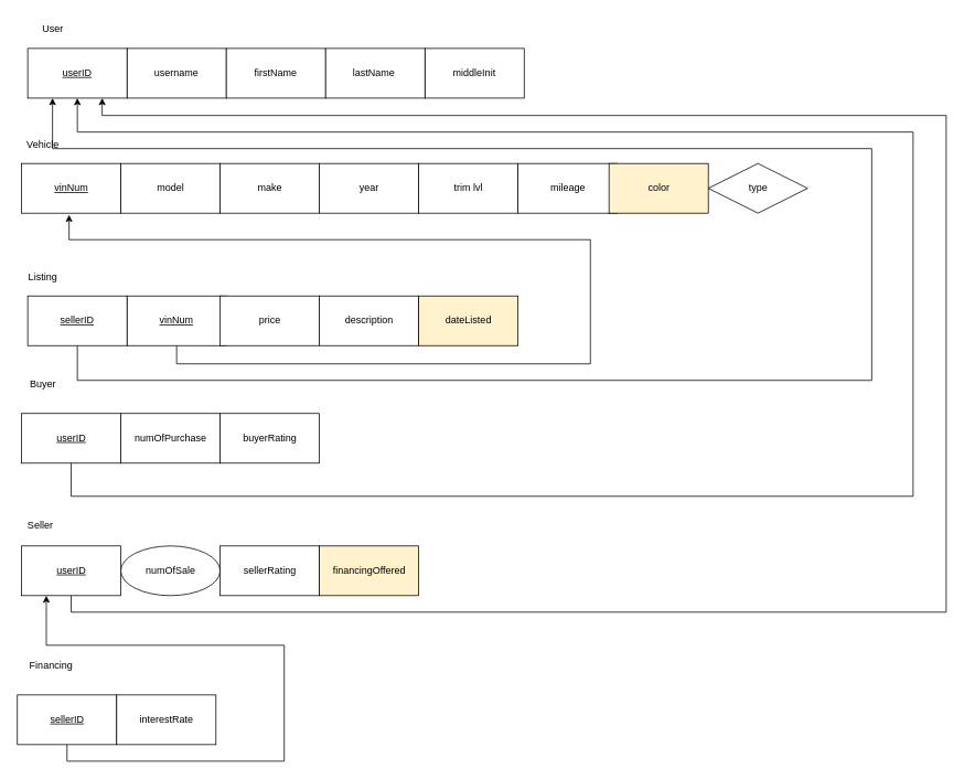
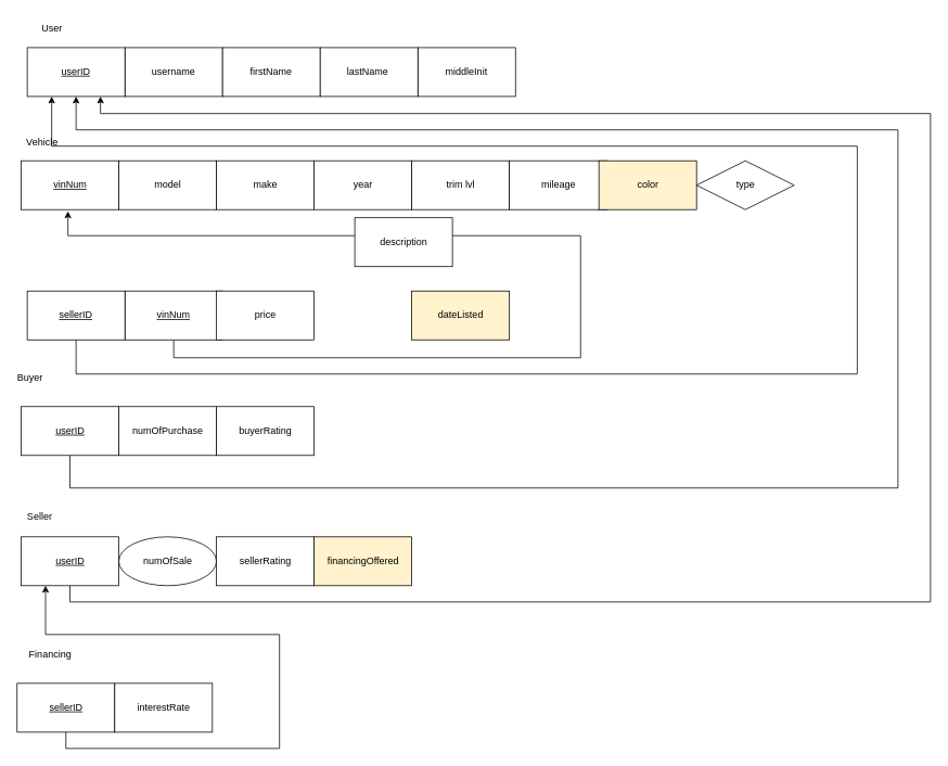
  <mxCell id="0" />
  <mxCell id="1" parent="0" />
  <mxCell id="2" value="username" style="rounded=0;whiteSpace=wrap;html=1;" parent="1" vertex="1"><mxGeometry x="153" y="58" width="120" height="60" as="geometry" /></mxCell>
  <mxCell id="3" value="firstName" style="rounded=0;whiteSpace=wrap;html=1;" parent="1" vertex="1"><mxGeometry x="273" y="58" width="120" height="60" as="geometry" /></mxCell>
  <mxCell id="4" value="User" style="text;html=1;align=center;verticalAlign=middle;resizable=0;points=[];autosize=1;strokeColor=none;fillColor=none;" parent="1" vertex="1"><mxGeometry x="38" y="20" width="50" height="30" as="geometry" /></mxCell>
  <mxCell id="5" value="middleInit" style="rounded=0;whiteSpace=wrap;html=1;" parent="1" vertex="1"><mxGeometry x="513" y="58" width="120" height="60" as="geometry" /></mxCell>
  <mxCell id="6" value="lastName&lt;span style=&quot;white-space: pre;&quot;&gt;&#09;&lt;/span&gt;" style="rounded=0;whiteSpace=wrap;html=1;" parent="1" vertex="1"><mxGeometry x="393" y="58" width="120" height="60" as="geometry" /></mxCell>
  <mxCell id="7" value="&lt;u&gt;userID&lt;/u&gt;" style="rounded=0;whiteSpace=wrap;html=1;" parent="1" vertex="1"><mxGeometry x="33" y="58" width="120" height="60" as="geometry" /></mxCell>
  <mxCell id="8" style="edgeStyle=orthogonalEdgeStyle;rounded=0;orthogonalLoop=1;jettySize=auto;html=1;exitX=0.5;exitY=1;exitDx=0;exitDy=0;" parent="1" source="9" edge="1"><mxGeometry relative="1" as="geometry"><mxPoint x="83" y="259" as="targetPoint" /><Array as="points"><mxPoint x="213" y="439" /><mxPoint x="713" y="439" /><mxPoint x="713" y="289" /><mxPoint x="83" y="289" /></Array></mxGeometry></mxCell>
  <mxCell id="9" value="&lt;u&gt;vinNum&lt;/u&gt;" style="rounded=0;whiteSpace=wrap;html=1;" parent="1" vertex="1"><mxGeometry x="153" y="357" width="120" height="60" as="geometry" /></mxCell>
  <mxCell id="10" style="edgeStyle=orthogonalEdgeStyle;rounded=0;orthogonalLoop=1;jettySize=auto;html=1;exitX=0.5;exitY=1;exitDx=0;exitDy=0;entryX=0.25;entryY=1;entryDx=0;entryDy=0;" parent="1" source="11" target="7" edge="1"><mxGeometry relative="1" as="geometry"><Array as="points"><mxPoint x="93" y="459" /><mxPoint x="1053" y="459" /><mxPoint x="1053" y="179" /><mxPoint x="63" y="179" /></Array></mxGeometry></mxCell>
  <mxCell id="11" value="&lt;u&gt;sellerID&lt;/u&gt;" style="rounded=0;whiteSpace=wrap;html=1;" parent="1" vertex="1"><mxGeometry x="33" y="357" width="120" height="60" as="geometry" /></mxCell>
- <mxCell id="12" value="Listing" style="text;html=1;align=center;verticalAlign=middle;resizable=0;points=[];autosize=1;strokeColor=none;fillColor=none;" parent="1" vertex="1"><mxGeometry x="20.5" y="319" width="60" height="30" as="geometry" /></mxCell>
- <mxCell id="13" value="description" style="rounded=0;whiteSpace=wrap;html=1;" parent="1" vertex="1"><mxGeometry x="385.5" y="357" width="120" height="60" as="geometry" /></mxCell>
+ <mxCell id="13" value="description" style="rounded=0;whiteSpace=wrap;html=1;" parent="1" vertex="1"><mxGeometry x="435.5" y="267" width="120" height="60" as="geometry" /></mxCell>
  <mxCell id="14" value="price" style="rounded=0;whiteSpace=wrap;html=1;" parent="1" vertex="1"><mxGeometry x="265.5" y="357" width="120" height="60" as="geometry" /></mxCell>
  <mxCell id="15" value="dateListed" style="rounded=0;whiteSpace=wrap;html=1;fillColor=#fff2cc;" parent="1" vertex="1"><mxGeometry x="505.5" y="357" width="120" height="60" as="geometry" /></mxCell>
  <mxCell id="16" value="&lt;u&gt;vinNum&lt;/u&gt;" style="rounded=0;whiteSpace=wrap;html=1;" parent="1" vertex="1"><mxGeometry x="25.5" y="197" width="120" height="60" as="geometry" /></mxCell>
  <mxCell id="17" value="model" style="rounded=0;whiteSpace=wrap;html=1;" parent="1" vertex="1"><mxGeometry x="145.5" y="197" width="120" height="60" as="geometry" /></mxCell>
  <mxCell id="18" value="Vehicle" style="text;html=1;align=center;verticalAlign=middle;resizable=0;points=[];autosize=1;strokeColor=none;fillColor=none;" parent="1" vertex="1"><mxGeometry x="20.5" y="159" width="60" height="30" as="geometry" /></mxCell>
  <mxCell id="19" value="year" style="rounded=0;whiteSpace=wrap;html=1;" parent="1" vertex="1"><mxGeometry x="385.5" y="197" width="120" height="60" as="geometry" /></mxCell>
  <mxCell id="20" value="make" style="rounded=0;whiteSpace=wrap;html=1;" parent="1" vertex="1"><mxGeometry x="265.5" y="197" width="120" height="60" as="geometry" /></mxCell>
  <mxCell id="21" value="trim lvl" style="rounded=0;whiteSpace=wrap;html=1;" parent="1" vertex="1"><mxGeometry x="505.5" y="197" width="120" height="60" as="geometry" /></mxCell>
  <mxCell id="22" value="mileage" style="rounded=0;whiteSpace=wrap;html=1;" parent="1" vertex="1"><mxGeometry x="625.5" y="197" width="120" height="60" as="geometry" /></mxCell>
  <mxCell id="23" value="color" style="rounded=0;whiteSpace=wrap;html=1;fillColor=#fff2cc;" parent="1" vertex="1"><mxGeometry x="735.5" y="197" width="120" height="60" as="geometry" /></mxCell>
  <mxCell id="24" value="type" style="rhombus;whiteSpace=wrap;html=1;" parent="1" vertex="1"><mxGeometry x="855.5" y="197" width="120" height="60" as="geometry" /></mxCell>
  <mxCell id="25" value="numOfPurchase" style="rounded=0;whiteSpace=wrap;html=1;" parent="1" vertex="1"><mxGeometry x="145.5" y="499" width="120" height="60" as="geometry" /></mxCell>
  <mxCell id="26" value="buyerRating" style="rounded=0;whiteSpace=wrap;html=1;" parent="1" vertex="1"><mxGeometry x="265.5" y="499" width="120" height="60" as="geometry" /></mxCell>
- <mxCell id="27" value="Buyer" style="text;html=1;align=center;verticalAlign=middle;resizable=0;points=[];autosize=1;strokeColor=none;fillColor=none;" parent="1" vertex="1"><mxGeometry x="25.5" y="449" width="50" height="30" as="geometry" /></mxCell>
+ <mxCell id="27" value="Buyer" style="text;html=1;align=center;verticalAlign=middle;resizable=0;points=[];autosize=1;strokeColor=none;fillColor=none;" parent="1" vertex="1"><mxGeometry x="10.5" y="449" width="50" height="30" as="geometry" /></mxCell>
  <mxCell id="28" value="numOfSale" style="ellipse;whiteSpace=wrap;html=1;" parent="1" vertex="1"><mxGeometry x="145.5" y="659" width="120" height="60" as="geometry" /></mxCell>
  <mxCell id="29" value="sellerRating" style="rounded=0;whiteSpace=wrap;html=1;" parent="1" vertex="1"><mxGeometry x="265.5" y="659" width="120" height="60" as="geometry" /></mxCell>
  <mxCell id="30" value="Seller" style="text;html=1;align=center;verticalAlign=middle;resizable=0;points=[];autosize=1;strokeColor=none;fillColor=none;" parent="1" vertex="1"><mxGeometry x="23" y="619" width="50" height="30" as="geometry" /></mxCell>
  <mxCell id="31" value="financingOffered" style="rounded=0;whiteSpace=wrap;html=1;fillColor=#fff2cc;" parent="1" vertex="1"><mxGeometry x="385.5" y="659" width="120" height="60" as="geometry" /></mxCell>
  <mxCell id="32" value="" style="edgeStyle=orthogonalEdgeStyle;rounded=0;orthogonalLoop=1;jettySize=auto;html=1;entryX=0.25;entryY=1;entryDx=0;entryDy=0;exitX=0.5;exitY=1;exitDx=0;exitDy=0;" parent="1" source="33" target="37" edge="1"><mxGeometry relative="1" as="geometry"><mxPoint x="80.5" y="979" as="targetPoint" /><Array as="points"><mxPoint x="81" y="919" /><mxPoint x="343" y="919" /><mxPoint x="343" y="779" /><mxPoint x="56" y="779" /></Array></mxGeometry></mxCell>
  <mxCell id="33" value="&lt;u&gt;sellerID&lt;/u&gt;" style="rounded=0;whiteSpace=wrap;html=1;" parent="1" vertex="1"><mxGeometry x="20.5" y="839" width="120" height="60" as="geometry" /></mxCell>
  <mxCell id="34" value="interestRate" style="rounded=0;whiteSpace=wrap;html=1;" parent="1" vertex="1"><mxGeometry x="140.5" y="839" width="120" height="60" as="geometry" /></mxCell>
  <mxCell id="35" value="Financing" style="text;html=1;align=center;verticalAlign=middle;resizable=0;points=[];autosize=1;strokeColor=none;fillColor=none;" parent="1" vertex="1"><mxGeometry x="20.5" y="789" width="80" height="30" as="geometry" /></mxCell>
  <mxCell id="36" style="edgeStyle=orthogonalEdgeStyle;rounded=0;orthogonalLoop=1;jettySize=auto;html=1;exitX=0.5;exitY=1;exitDx=0;exitDy=0;entryX=0.75;entryY=1;entryDx=0;entryDy=0;" parent="1" source="37" target="7" edge="1"><mxGeometry relative="1" as="geometry"><mxPoint x="83" y="119" as="targetPoint" /><Array as="points"><mxPoint x="86" y="739" /><mxPoint x="1143" y="739" /><mxPoint x="1143" y="139" /><mxPoint x="123" y="139" /></Array></mxGeometry></mxCell>
  <mxCell id="37" value="&lt;u&gt;userID&lt;/u&gt;" style="rounded=0;whiteSpace=wrap;html=1;" parent="1" vertex="1"><mxGeometry x="25.5" y="659" width="120" height="60" as="geometry" /></mxCell>
  <mxCell id="38" value="" style="edgeStyle=orthogonalEdgeStyle;rounded=0;orthogonalLoop=1;jettySize=auto;html=1;entryX=0.5;entryY=1;entryDx=0;entryDy=0;exitX=0.5;exitY=1;exitDx=0;exitDy=0;" parent="1" source="39" target="7" edge="1"><mxGeometry relative="1" as="geometry"><mxPoint x="73" y="289" as="targetPoint" /><Array as="points"><mxPoint x="86" y="599" /><mxPoint x="1103" y="599" /><mxPoint x="1103" y="159" /><mxPoint x="93" y="159" /></Array></mxGeometry></mxCell>
  <mxCell id="39" value="&lt;u&gt;userID&lt;/u&gt;" style="rounded=0;whiteSpace=wrap;html=1;" parent="1" vertex="1"><mxGeometry x="25.5" y="499" width="120" height="60" as="geometry" /></mxCell>
